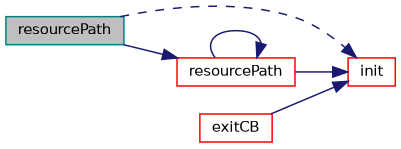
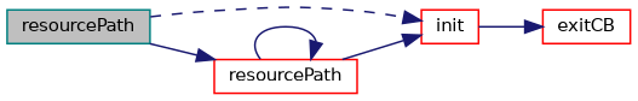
  digraph {
    rankdir=LR
    node [color=red fillcolor=white fontname=Helvetica fontsize=10 shape=record style=filled]
    edge [color=midnightblue fontname=Helvetica fontsize=10 labelfontname=Helvetica labelfontsize=10 style=solid]
    n1 [color=teal fillcolor=grey75 fontcolor=black height=0.2 label=resourcePath width=0.4]
    n2 [height=0.2 label=init width=0.4]
    n3 [height=0.2 label=resourcePath width=0.4]
    n4 [height=0.2 label=exitCB width=0.4]
    n1 -> n2 [style=dashed]
    n1 -> n3
-   n4 -> n2
+   n2 -> n4
    n3 -> n2
    n3 -> n3
  }
